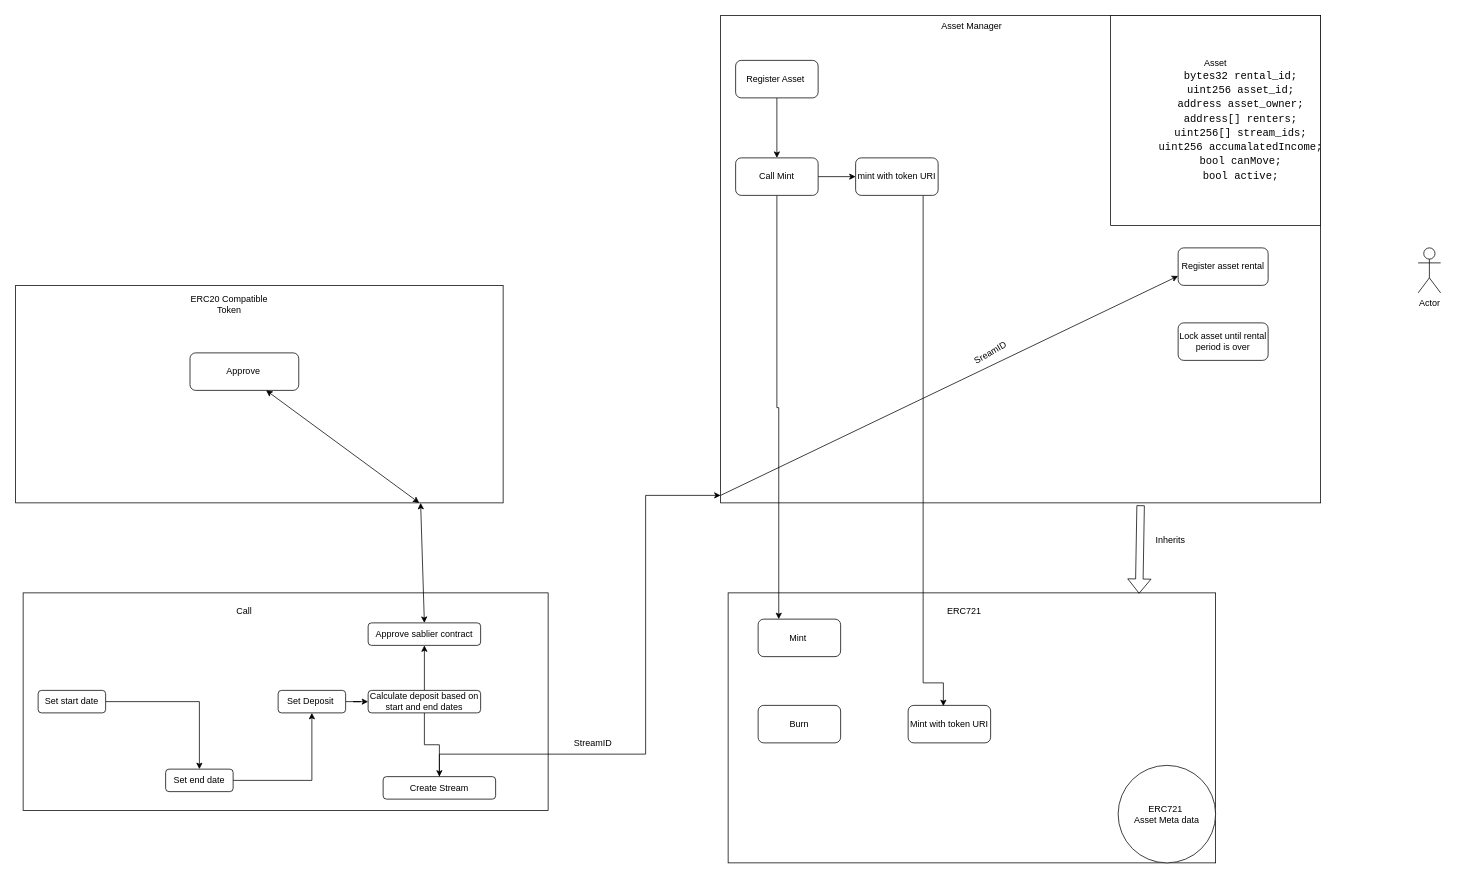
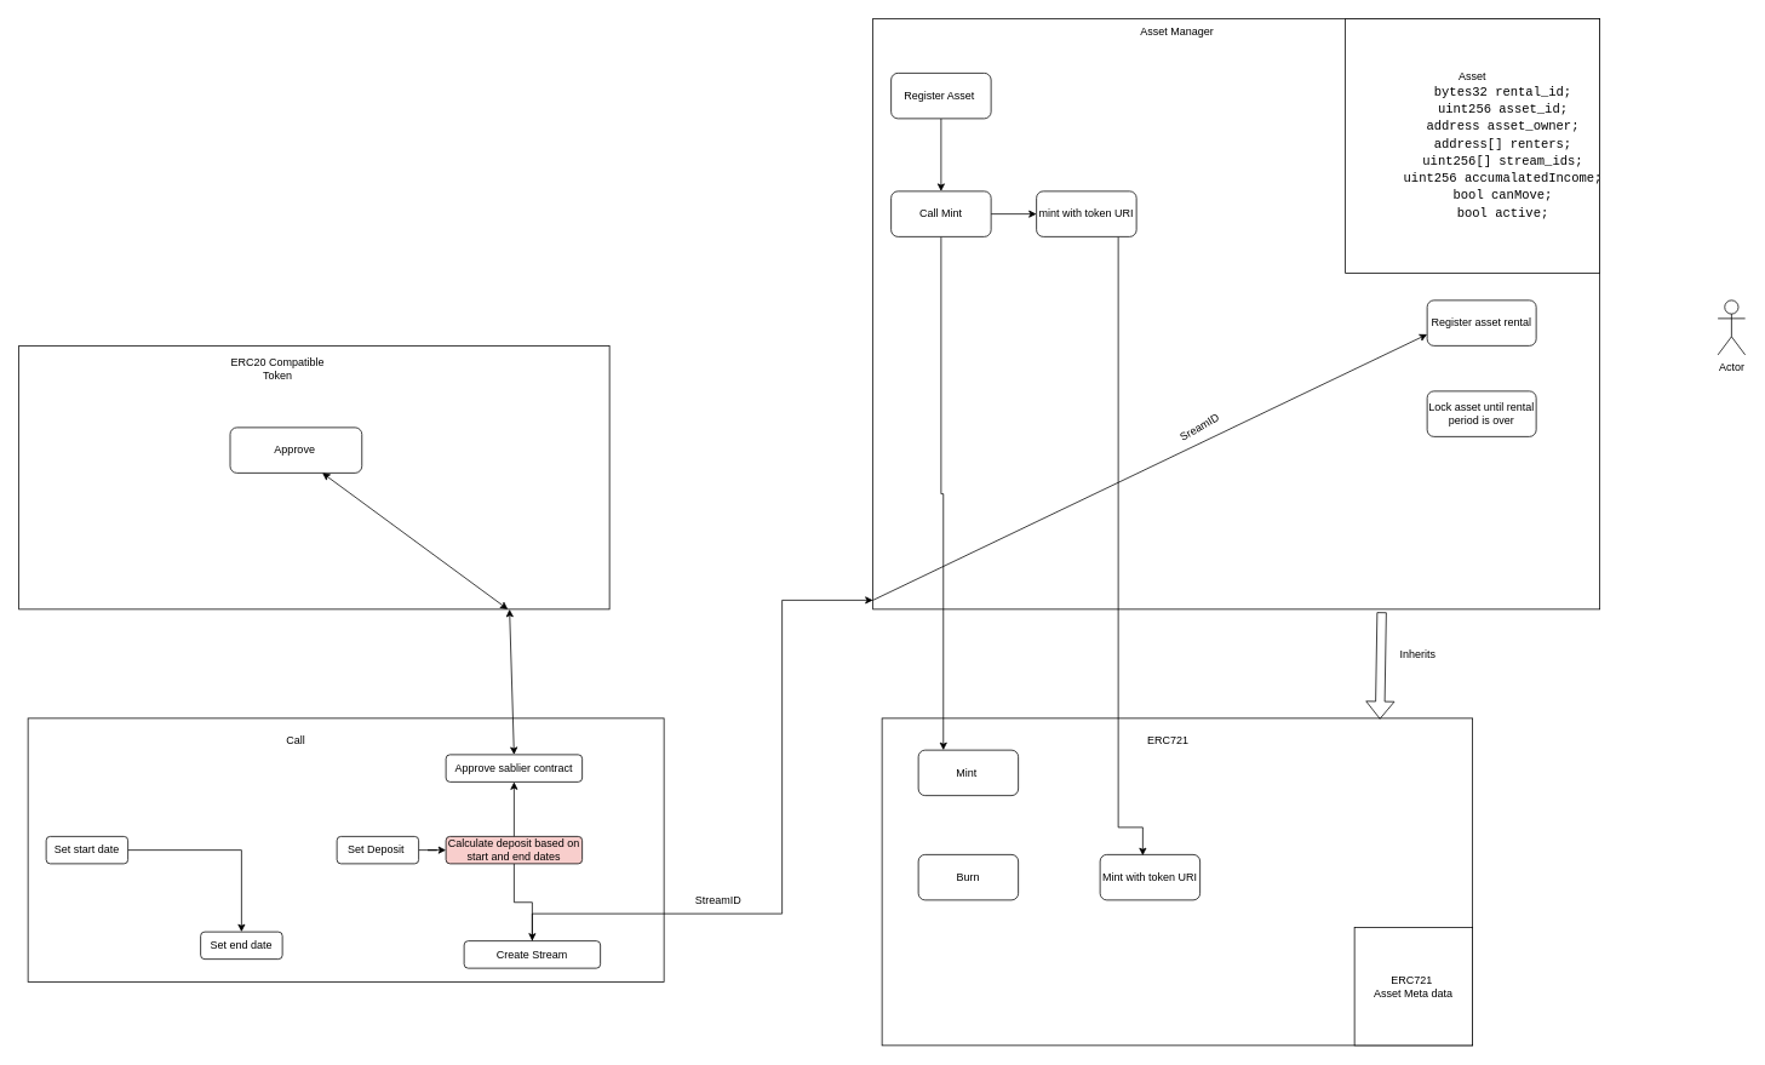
  <mxCell id="0" />
  <mxCell id="1" parent="0" />
  <mxCell id="2" value="" style="rounded=0;whiteSpace=wrap;html=1;" vertex="1" parent="1"><mxGeometry x="20" y="380" width="650" height="290" as="geometry" /></mxCell>
  <mxCell id="3" value="" style="rounded=0;whiteSpace=wrap;html=1;" vertex="1" parent="1"><mxGeometry x="30" y="790" width="700" height="290" as="geometry" /></mxCell>
  <mxCell id="4" value="ERC20 Compatible Token" style="text;html=1;strokeColor=none;fillColor=none;align=center;verticalAlign=middle;whiteSpace=wrap;rounded=0;" vertex="1" parent="1"><mxGeometry x="240" y="390" width="130" height="30" as="geometry" /></mxCell>
  <mxCell id="5" value="Call" style="text;html=1;strokeColor=none;fillColor=none;align=center;verticalAlign=middle;whiteSpace=wrap;rounded=0;" vertex="1" parent="1"><mxGeometry x="260" y="800" width="130" height="30" as="geometry" /></mxCell>
  <mxCell id="6" value="" style="rounded=0;whiteSpace=wrap;html=1;" vertex="1" parent="1"><mxGeometry x="960" y="20" width="800" height="650" as="geometry" /></mxCell>
  <mxCell id="7" value="Asset Manager" style="text;html=1;strokeColor=none;fillColor=none;align=center;verticalAlign=middle;whiteSpace=wrap;rounded=0;" vertex="1" parent="1"><mxGeometry x="1230" y="20" width="130" height="30" as="geometry" /></mxCell>
  <mxCell id="8" value="" style="rounded=0;whiteSpace=wrap;html=1;" vertex="1" parent="1"><mxGeometry x="970" y="790" width="650" height="360" as="geometry" /></mxCell>
  <mxCell id="9" value="ERC721" style="text;html=1;strokeColor=none;fillColor=none;align=center;verticalAlign=middle;whiteSpace=wrap;rounded=0;" vertex="1" parent="1"><mxGeometry x="1220" y="800" width="130" height="30" as="geometry" /></mxCell>
  <mxCell id="10" value="Approve&amp;nbsp;" style="rounded=1;whiteSpace=wrap;html=1;" vertex="1" parent="1"><mxGeometry x="252.5" y="470" width="145" height="50" as="geometry" /></mxCell>
  <mxCell id="11" value="" style="edgeStyle=orthogonalEdgeStyle;rounded=0;orthogonalLoop=1;jettySize=auto;html=1;" edge="1" parent="1" source="12" target="14"><mxGeometry relative="1" as="geometry" /></mxCell>
  <mxCell id="12" value="Set start date" style="rounded=1;whiteSpace=wrap;html=1;" vertex="1" parent="1"><mxGeometry x="50" y="920" width="90" height="30" as="geometry" /></mxCell>
- <mxCell id="13" value="" style="edgeStyle=orthogonalEdgeStyle;rounded=0;orthogonalLoop=1;jettySize=auto;html=1;" edge="1" parent="1" source="14" target="16"><mxGeometry relative="1" as="geometry" /></mxCell>
  <mxCell id="14" value="Set end date" style="rounded=1;whiteSpace=wrap;html=1;" vertex="1" parent="1"><mxGeometry x="220" y="1025" width="90" height="30" as="geometry" /></mxCell>
  <mxCell id="15" value="" style="edgeStyle=orthogonalEdgeStyle;rounded=0;orthogonalLoop=1;jettySize=auto;html=1;" edge="1" parent="1" source="16" target="19"><mxGeometry relative="1" as="geometry" /></mxCell>
  <mxCell id="16" value="Set Deposit&amp;nbsp;" style="rounded=1;whiteSpace=wrap;html=1;" vertex="1" parent="1"><mxGeometry x="370" y="920" width="90" height="30" as="geometry" /></mxCell>
  <mxCell id="17" value="" style="edgeStyle=orthogonalEdgeStyle;rounded=0;orthogonalLoop=1;jettySize=auto;html=1;" edge="1" parent="1" source="19" target="22"><mxGeometry relative="1" as="geometry" /></mxCell>
  <mxCell id="18" value="" style="edgeStyle=orthogonalEdgeStyle;rounded=0;orthogonalLoop=1;jettySize=auto;html=1;" edge="1" parent="1" source="19" target="21"><mxGeometry relative="1" as="geometry" /></mxCell>
- <mxCell id="19" value="Calculate deposit based on start and end dates" style="rounded=1;whiteSpace=wrap;html=1;" vertex="1" parent="1"><mxGeometry x="490" y="920" width="150" height="30" as="geometry" /></mxCell>
+ <mxCell id="19" value="Calculate deposit based on start and end dates" style="rounded=1;whiteSpace=wrap;html=1;fillColor=#f8cecc;" vertex="1" parent="1"><mxGeometry x="490" y="920" width="150" height="30" as="geometry" /></mxCell>
  <mxCell id="20" style="edgeStyle=orthogonalEdgeStyle;rounded=0;orthogonalLoop=1;jettySize=auto;html=1;" edge="1" parent="1" source="21"><mxGeometry relative="1" as="geometry"><mxPoint x="960" y="660" as="targetPoint" /><Array as="points"><mxPoint x="860" y="1005" /><mxPoint x="860" y="660" /></Array></mxGeometry></mxCell>
  <mxCell id="21" value="Create Stream" style="rounded=1;whiteSpace=wrap;html=1;" vertex="1" parent="1"><mxGeometry x="510" y="1035" width="150" height="30" as="geometry" /></mxCell>
  <mxCell id="22" value="Approve sablier contract" style="rounded=1;whiteSpace=wrap;html=1;" vertex="1" parent="1"><mxGeometry x="490" y="830" width="150" height="30" as="geometry" /></mxCell>
  <mxCell id="23" value="" style="endArrow=classic;startArrow=classic;html=1;exitX=0.828;exitY=1;exitDx=0;exitDy=0;exitPerimeter=0;entryX=0.7;entryY=1;entryDx=0;entryDy=0;entryPerimeter=0;" edge="1" parent="1" source="2" target="10"><mxGeometry width="50" height="50" relative="1" as="geometry"><mxPoint x="340" y="590" as="sourcePoint" /><mxPoint x="390" y="540" as="targetPoint" /></mxGeometry></mxCell>
  <mxCell id="24" value="" style="endArrow=classic;startArrow=classic;html=1;exitX=0.5;exitY=0;exitDx=0;exitDy=0;" edge="1" parent="1" source="22"><mxGeometry width="50" height="50" relative="1" as="geometry"><mxPoint x="550" y="760" as="sourcePoint" /><mxPoint x="560" y="670" as="targetPoint" /></mxGeometry></mxCell>
  <mxCell id="25" value="StreamID" style="text;html=1;strokeColor=none;fillColor=none;align=center;verticalAlign=middle;whiteSpace=wrap;rounded=0;" vertex="1" parent="1"><mxGeometry x="740" y="980" width="100" height="20" as="geometry" /></mxCell>
- <mxCell id="26" value="ERC721&amp;nbsp;&lt;br&gt;Asset Meta data&lt;br&gt;" style="ellipse;whiteSpace=wrap;html=1;aspect=fixed;" vertex="1" parent="1"><mxGeometry x="1490" y="1020" width="130" height="130" as="geometry" /></mxCell>
+ <mxCell id="26" value="ERC721&amp;nbsp;&lt;br&gt;Asset Meta data&lt;br&gt;" style="whiteSpace=wrap;html=1;aspect=fixed;" vertex="1" parent="1"><mxGeometry x="1490" y="1020" width="130" height="130" as="geometry" /></mxCell>
  <mxCell id="27" value="Mint&amp;nbsp;" style="rounded=1;whiteSpace=wrap;html=1;" vertex="1" parent="1"><mxGeometry x="1010" y="825" width="110" height="50" as="geometry" /></mxCell>
  <mxCell id="28" value="Burn" style="rounded=1;whiteSpace=wrap;html=1;" vertex="1" parent="1"><mxGeometry x="1010" y="940" width="110" height="50" as="geometry" /></mxCell>
  <mxCell id="29" value="Mint with token URI" style="rounded=1;whiteSpace=wrap;html=1;" vertex="1" parent="1"><mxGeometry x="1210" y="940" width="110" height="50" as="geometry" /></mxCell>
  <mxCell id="30" value="Asset&lt;br&gt;&lt;div style=&quot;font-family: &amp;#34;consolas&amp;#34; , &amp;#34;courier new&amp;#34; , monospace ; font-size: 14px ; line-height: 19px&quot;&gt;&lt;div&gt;&amp;nbsp;&amp;nbsp;&amp;nbsp;&amp;nbsp;&amp;nbsp;&amp;nbsp;&amp;nbsp;&amp;nbsp;&lt;span&gt;bytes32&lt;/span&gt;&amp;nbsp;rental_id;&lt;/div&gt;&lt;div&gt;&amp;nbsp;&amp;nbsp;&amp;nbsp;&amp;nbsp;&amp;nbsp;&amp;nbsp;&amp;nbsp;&amp;nbsp;&lt;span&gt;uint256&lt;/span&gt;&amp;nbsp;asset_id;&lt;/div&gt;&lt;div&gt;&amp;nbsp;&amp;nbsp;&amp;nbsp;&amp;nbsp;&amp;nbsp;&amp;nbsp;&amp;nbsp;&amp;nbsp;&lt;span&gt;address&lt;/span&gt;&amp;nbsp;asset_owner;&lt;/div&gt;&lt;div&gt;&amp;nbsp;&amp;nbsp;&amp;nbsp;&amp;nbsp;&amp;nbsp;&amp;nbsp;&amp;nbsp;&amp;nbsp;&lt;span&gt;address&lt;/span&gt;[]&amp;nbsp;renters;&lt;/div&gt;&lt;div&gt;&amp;nbsp;&amp;nbsp;&amp;nbsp;&amp;nbsp;&amp;nbsp;&amp;nbsp;&amp;nbsp;&amp;nbsp;&lt;span&gt;uint256&lt;/span&gt;[]&amp;nbsp;stream_ids;&lt;/div&gt;&lt;div&gt;&amp;nbsp;&amp;nbsp;&amp;nbsp;&amp;nbsp;&amp;nbsp;&amp;nbsp;&amp;nbsp;&amp;nbsp;&lt;span&gt;uint256&lt;/span&gt;&amp;nbsp;accumalatedIncome;&lt;/div&gt;&lt;div&gt;&amp;nbsp;&amp;nbsp;&amp;nbsp;&amp;nbsp;&amp;nbsp;&amp;nbsp;&amp;nbsp;&amp;nbsp;&lt;span&gt;bool&lt;/span&gt;&amp;nbsp;canMove;&lt;/div&gt;&lt;div&gt;&amp;nbsp;&amp;nbsp;&amp;nbsp;&amp;nbsp;&amp;nbsp;&amp;nbsp;&amp;nbsp;&amp;nbsp;bool&amp;nbsp;active;&lt;/div&gt;&lt;/div&gt;" style="whiteSpace=wrap;html=1;aspect=fixed;" vertex="1" parent="1"><mxGeometry x="1480" y="20" width="280" height="280" as="geometry" /></mxCell>
  <mxCell id="31" style="edgeStyle=orthogonalEdgeStyle;rounded=0;orthogonalLoop=1;jettySize=auto;html=1;entryX=0.5;entryY=0;entryDx=0;entryDy=0;" edge="1" parent="1" source="32" target="35"><mxGeometry relative="1" as="geometry" /></mxCell>
  <mxCell id="32" value="Register Asset&amp;nbsp;" style="rounded=1;whiteSpace=wrap;html=1;" vertex="1" parent="1"><mxGeometry x="980" y="80" width="110" height="50" as="geometry" /></mxCell>
  <mxCell id="33" style="edgeStyle=orthogonalEdgeStyle;rounded=0;orthogonalLoop=1;jettySize=auto;html=1;entryX=0.25;entryY=0;entryDx=0;entryDy=0;" edge="1" parent="1" source="35" target="27"><mxGeometry relative="1" as="geometry"><mxPoint x="1065" y="515" as="targetPoint" /><Array as="points"><mxPoint x="1035" y="543" /><mxPoint x="1038" y="543" /></Array></mxGeometry></mxCell>
  <mxCell id="34" value="" style="edgeStyle=orthogonalEdgeStyle;rounded=0;orthogonalLoop=1;jettySize=auto;html=1;" edge="1" parent="1" source="35" target="37"><mxGeometry relative="1" as="geometry" /></mxCell>
  <mxCell id="35" value="Call Mint" style="rounded=1;whiteSpace=wrap;html=1;" vertex="1" parent="1"><mxGeometry x="980" y="210" width="110" height="50" as="geometry" /></mxCell>
  <mxCell id="36" style="edgeStyle=orthogonalEdgeStyle;rounded=0;orthogonalLoop=1;jettySize=auto;html=1;entryX=0.427;entryY=0.02;entryDx=0;entryDy=0;entryPerimeter=0;" edge="1" parent="1" source="37" target="29"><mxGeometry relative="1" as="geometry"><mxPoint x="1210" y="630" as="targetPoint" /><Array as="points"><mxPoint x="1230" y="910" /><mxPoint x="1257" y="910" /></Array></mxGeometry></mxCell>
  <mxCell id="37" value="mint with token URI" style="rounded=1;whiteSpace=wrap;html=1;" vertex="1" parent="1"><mxGeometry x="1140" y="210" width="110" height="50" as="geometry" /></mxCell>
  <mxCell id="38" value="Register asset rental" style="rounded=1;whiteSpace=wrap;html=1;" vertex="1" parent="1"><mxGeometry x="1570" y="330" width="120" height="50" as="geometry" /></mxCell>
  <mxCell id="39" value="Lock asset until rental period is over" style="rounded=1;whiteSpace=wrap;html=1;" vertex="1" parent="1"><mxGeometry x="1570" y="430" width="120" height="50" as="geometry" /></mxCell>
  <mxCell id="40" value="" style="endArrow=classic;html=1;entryX=0;entryY=0.75;entryDx=0;entryDy=0;" edge="1" parent="1" target="38"><mxGeometry width="50" height="50" relative="1" as="geometry"><mxPoint x="960" y="660" as="sourcePoint" /><mxPoint x="1020" y="620" as="targetPoint" /></mxGeometry></mxCell>
  <mxCell id="41" value="SreamID" style="text;html=1;strokeColor=none;fillColor=none;align=center;verticalAlign=middle;whiteSpace=wrap;rounded=0;rotation=-30;" vertex="1" parent="1"><mxGeometry x="1300" y="460" width="40" height="20" as="geometry" /></mxCell>
  <mxCell id="42" value="" style="shape=flexArrow;endArrow=classic;html=1;exitX=0.7;exitY=1.005;exitDx=0;exitDy=0;exitPerimeter=0;" edge="1" parent="1" source="6"><mxGeometry width="50" height="50" relative="1" as="geometry"><mxPoint x="1520" y="740" as="sourcePoint" /><mxPoint x="1518" y="791" as="targetPoint" /></mxGeometry></mxCell>
  <mxCell id="43" value="Inherits" style="text;html=1;strokeColor=none;fillColor=none;align=center;verticalAlign=middle;whiteSpace=wrap;rounded=0;" vertex="1" parent="1"><mxGeometry x="1540" y="710" width="40" height="20" as="geometry" /></mxCell>
  <mxCell id="44" value="Actor" style="shape=umlActor;verticalLabelPosition=bottom;labelBackgroundColor=#ffffff;verticalAlign=top;html=1;outlineConnect=0;" vertex="1" parent="1"><mxGeometry x="1890" y="330" width="30" height="60" as="geometry" /></mxCell>
